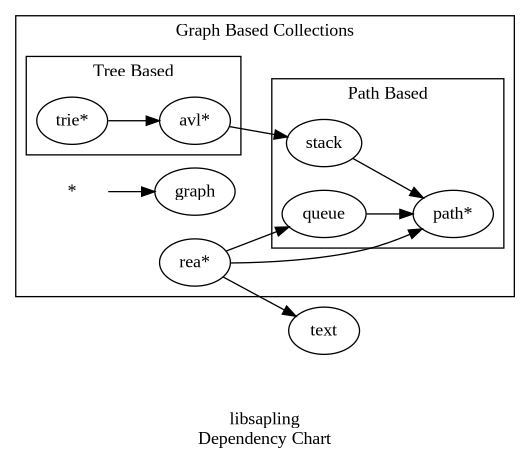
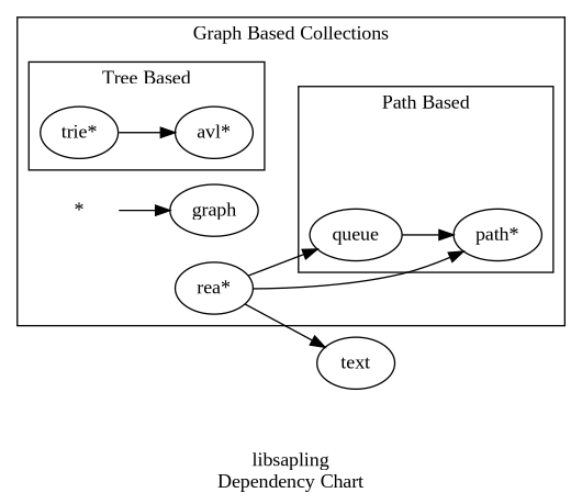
  digraph {
    fontname="Liberation Serif"
    label="libsapling\nDependency Chart"
    rankdir=LR
    node [fontname="Liberation Serif"]
    edge [fontname="Liberation Serif"]
    n1 [label="path*"]
-   stack
    queue
    n4 [label="avl*"]
    n5 [label="trie*"]
    n6 [label="graph"]
    n7 [label="*" shape=none]
    n8 [label="rea*"]
    text
    subgraph cluster_1 {
      label="Graph Based Collections"
      n6
      n7
      n8
      subgraph cluster_2 {
        label="Path Based"
        n1
-       stack
        queue
      }
      subgraph cluster_3 {
        label="Tree Based"
        n4
        n5
      }
    }
-   stack -> n1
    queue -> n1
-   n4 -> stack
    n5 -> n4
    n7 -> n6
    n8 -> n1
    n8 -> queue
    n8 -> text
  }
